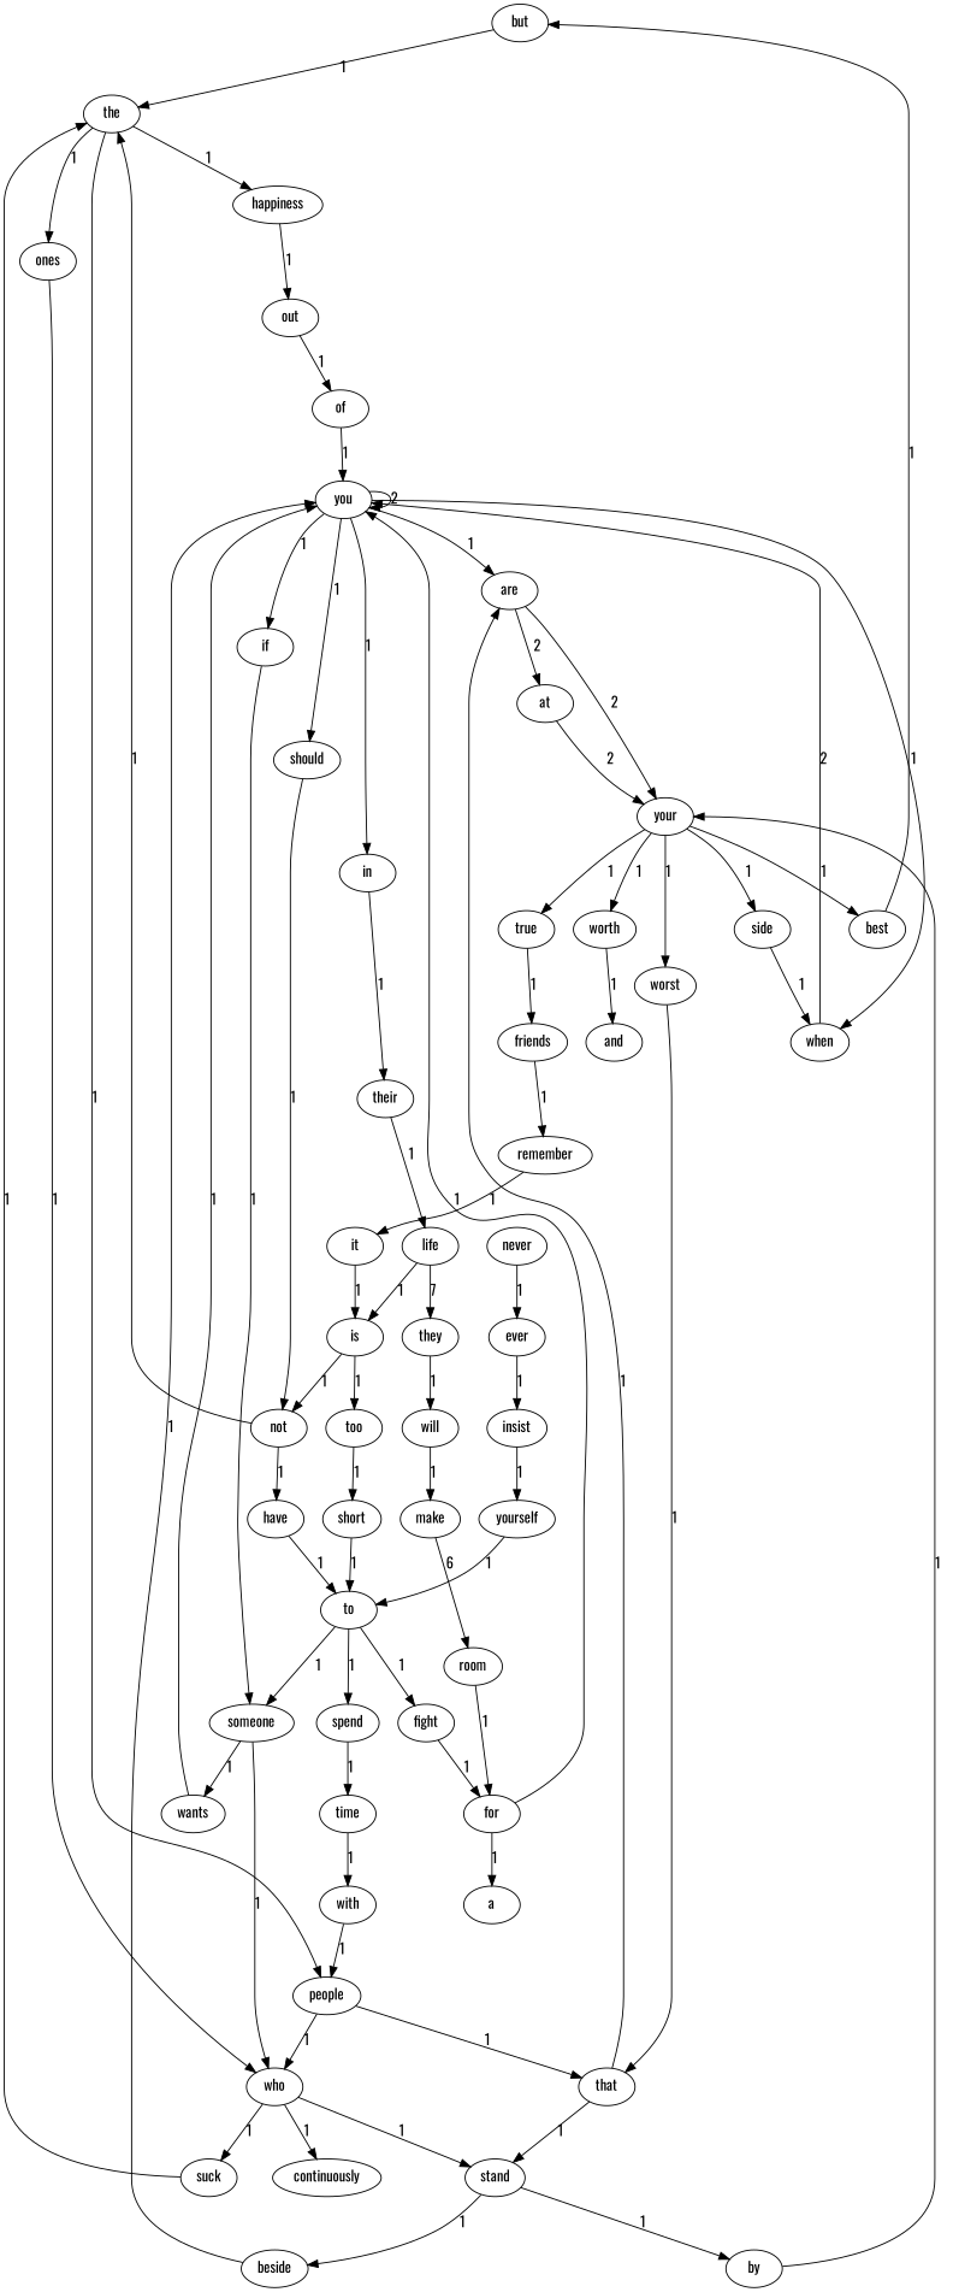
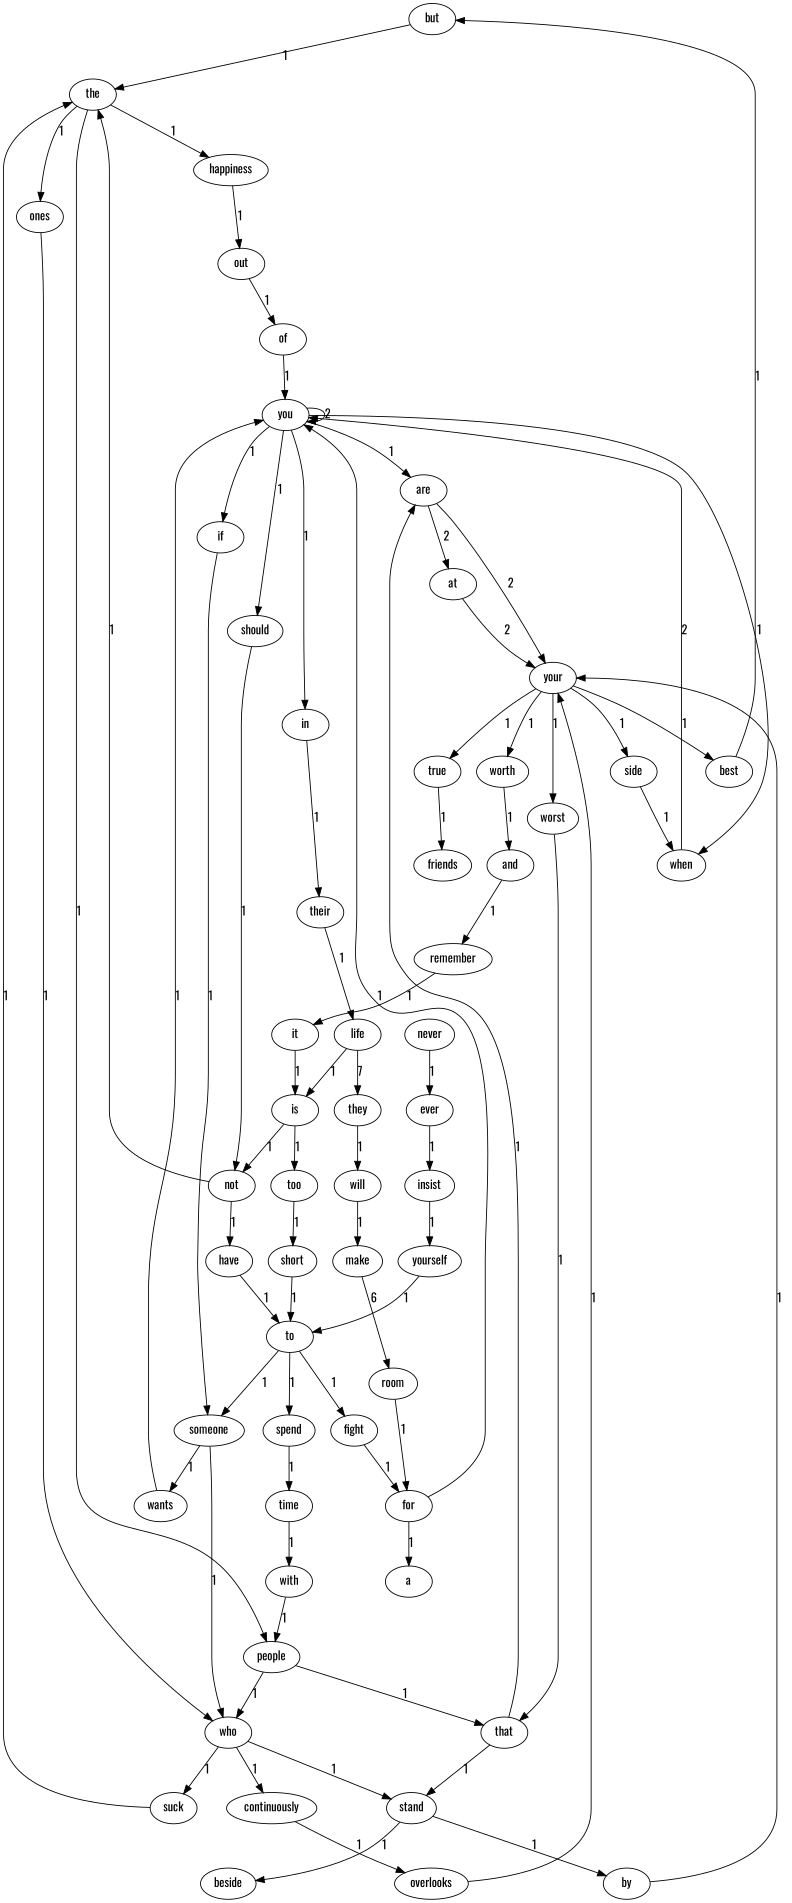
  digraph {
    fontname=Oswald
    node [fontname=Oswald]
    edge [fontname=Oswald]
    but
    the
    happiness
    people
    ones
    out
    that
    who
    your
    true
    worst
    best
    worth
    side
    friends
    and
    when
    are
    stand
    remember
    you
    should
    if
    in
    at
    not
    someone
    their
    beside
    by
    have
    to
    yourself
    spend
    fight
    wants
    time
    for
+   overlooks
    suck
    continuously
    life
    they
    will
    make
    room
    is
    too
    short
    it
    insist
    never
    ever
    a
    of
    with
    but -> the [label=1]
    the -> happiness [label=1]
    the -> people [label=1]
    the -> ones [label=1]
    happiness -> out [label=1]
    people -> that [label=1]
    people -> who [label=1]
    ones -> who [label=1]
    out -> of [label=1]
    that -> are [label=1]
    that -> stand [label=1]
    who -> stand [label=1]
    who -> suck [label=1]
    who -> continuously [label=1]
    your -> true [label=1]
    your -> worst [label=1]
    your -> best [label=1]
    your -> worth [label=1]
    your -> side [label=1]
    true -> friends [label=1]
    worst -> that [label=1]
    best -> but [label=1]
    worth -> and [label=1]
    side -> when [label=1]
-   friends -> remember [label=1]
+   and -> remember [label=1]
    when -> you [label=2]
    are -> your [label=2]
    are -> at [label=2]
    stand -> beside [label=1]
    stand -> by [label=1]
    remember -> it [label=1]
    you -> when [label=1]
    you -> are [label=1]
    you -> you [label=2]
    you -> should [label=1]
    you -> if [label=1]
    you -> in [label=1]
    should -> not [label=1]
    if -> someone [label=1]
    in -> their [label=1]
    at -> your [label=2]
    not -> the [label=1]
    not -> have [label=1]
    someone -> who [label=1]
    someone -> wants [label=1]
    their -> life [label=1]
-   beside -> you [label=1]
    by -> your [label=1]
    have -> to [label=1]
    to -> someone [label=1]
    to -> spend [label=1]
    to -> fight [label=1]
    yourself -> to [label=1]
    spend -> time [label=1]
    fight -> for [label=1]
    wants -> you [label=1]
    time -> with [label=1]
    for -> you [label=1]
    for -> a [label=1]
+   overlooks -> your [label=1]
    suck -> the [label=1]
+   continuously -> overlooks [label=1]
    life -> they [label=7]
    life -> is [label=1]
    they -> will [label=1]
    will -> make [label=1]
    make -> room [label=6]
    room -> for [label=1]
    is -> not [label=1]
    is -> too [label=1]
    too -> short [label=1]
    short -> to [label=1]
    it -> is [label=1]
    insist -> yourself [label=1]
    never -> ever [label=1]
    ever -> insist [label=1]
    of -> you [label=1]
    with -> people [label=1]
  }
